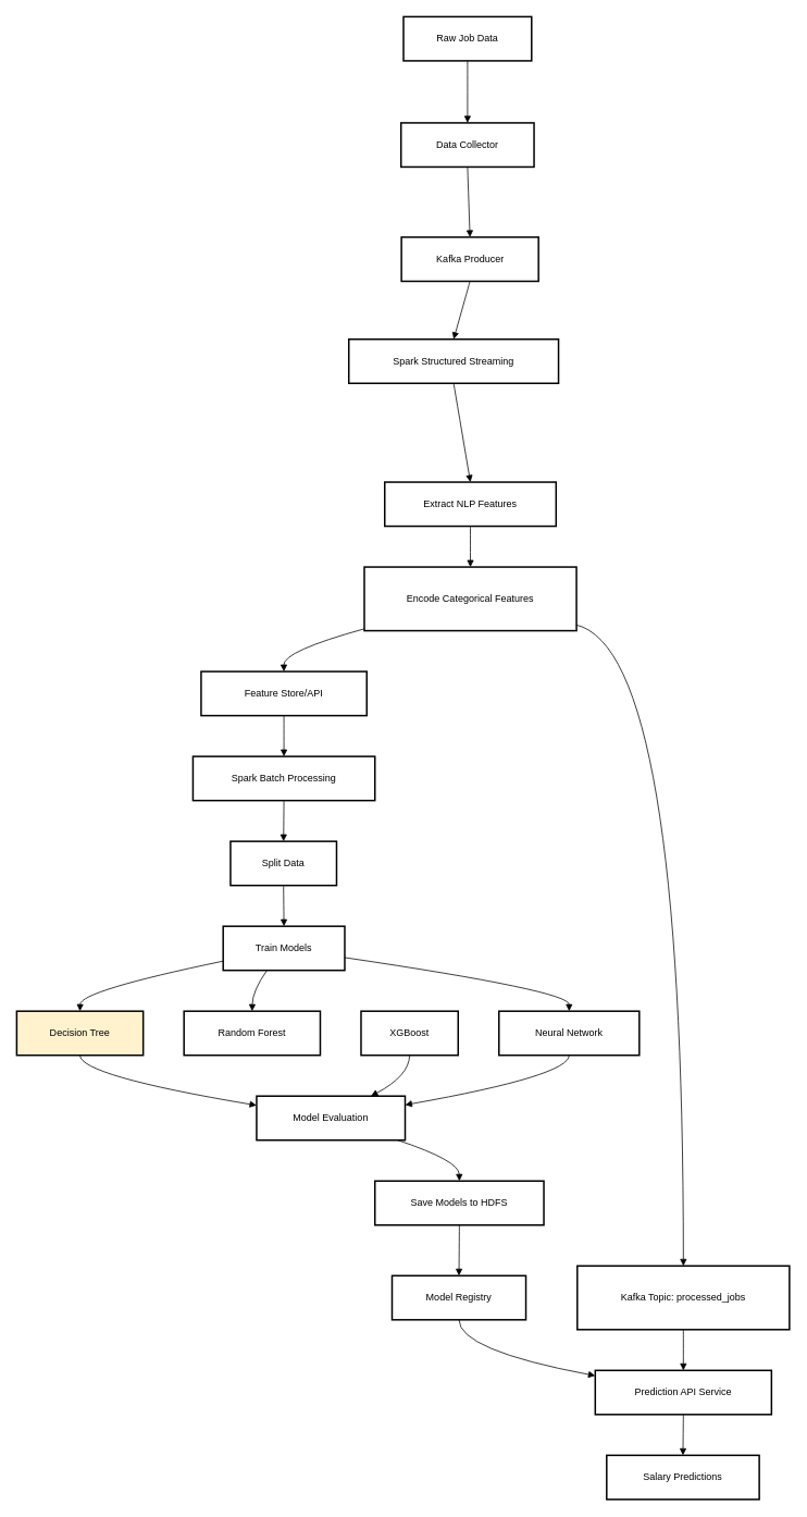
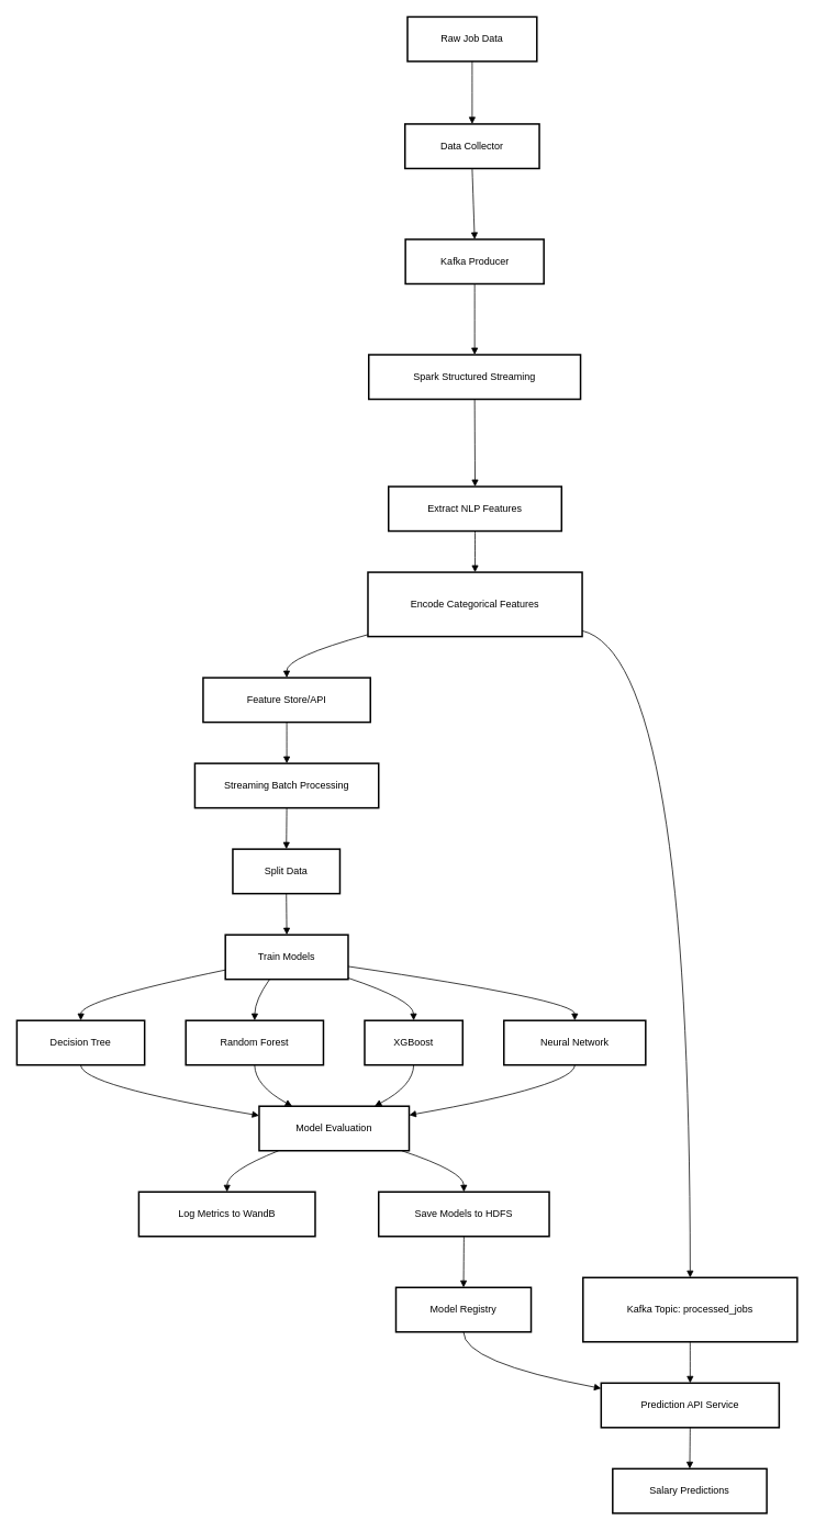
  <mxCell id="0" />
  <mxCell id="1" parent="0" />
  <mxCell id="2" value="Raw Job Data" style="whiteSpace=wrap;strokeWidth=2;" vertex="1" parent="1"><mxGeometry x="494" y="20" width="157" height="54" as="geometry" /></mxCell>
  <mxCell id="3" value="Data Collector" style="whiteSpace=wrap;strokeWidth=2;" vertex="1" parent="1"><mxGeometry x="491" y="150" width="163" height="54" as="geometry" /></mxCell>
  <mxCell id="4" value="Kafka Producer" style="whiteSpace=wrap;strokeWidth=2;" vertex="1" parent="1"><mxGeometry x="491.5" y="290" width="168" height="54" as="geometry" /></mxCell>
- <mxCell id="5" value="Spark Structured Streaming" style="whiteSpace=wrap;strokeWidth=2;" vertex="1" parent="1"><mxGeometry x="427" y="415" width="257" height="54" as="geometry" /></mxCell>
+ <mxCell id="5" value="Spark Structured Streaming" style="whiteSpace=wrap;strokeWidth=2;" vertex="1" parent="1"><mxGeometry x="447" y="430" width="257" height="54" as="geometry" /></mxCell>
  <mxCell id="6" value="Extract NLP Features" style="whiteSpace=wrap;strokeWidth=2;" vertex="1" parent="1"><mxGeometry x="471" y="590" width="210" height="54" as="geometry" /></mxCell>
  <mxCell id="7" value="Encode Categorical Features" style="whiteSpace=wrap;strokeWidth=2;" vertex="1" parent="1"><mxGeometry x="446" y="694" width="260" height="78" as="geometry" /></mxCell>
  <mxCell id="8" value="Feature Store/API" style="whiteSpace=wrap;strokeWidth=2;" vertex="1" parent="1"><mxGeometry x="246" y="822" width="203" height="54" as="geometry" /></mxCell>
  <mxCell id="9" value="Kafka Topic: processed_jobs" style="whiteSpace=wrap;strokeWidth=2;" vertex="1" parent="1"><mxGeometry x="707" y="1550" width="260" height="78" as="geometry" /></mxCell>
- <mxCell id="10" value="Spark Batch Processing" style="whiteSpace=wrap;strokeWidth=2;" vertex="1" parent="1"><mxGeometry x="236" y="926" width="223" height="54" as="geometry" /></mxCell>
+ <mxCell id="10" value="Streaming Batch Processing" style="whiteSpace=wrap;strokeWidth=2;" vertex="1" parent="1"><mxGeometry x="236" y="926" width="223" height="54" as="geometry" /></mxCell>
  <mxCell id="11" value="Split Data" style="whiteSpace=wrap;strokeWidth=2;" vertex="1" parent="1"><mxGeometry x="282" y="1030" width="130" height="54" as="geometry" /></mxCell>
  <mxCell id="12" value="Train Models" style="whiteSpace=wrap;strokeWidth=2;" vertex="1" parent="1"><mxGeometry x="273" y="1134" width="149" height="54" as="geometry" /></mxCell>
- <mxCell id="13" value="Decision Tree" style="whiteSpace=wrap;strokeWidth=2;fillColor=#fff2cc;" vertex="1" parent="1"><mxGeometry x="20" y="1238" width="155" height="54" as="geometry" /></mxCell>
+ <mxCell id="13" value="Decision Tree" style="whiteSpace=wrap;strokeWidth=2;" vertex="1" parent="1"><mxGeometry x="20" y="1238" width="155" height="54" as="geometry" /></mxCell>
  <mxCell id="14" value="Random Forest" style="whiteSpace=wrap;strokeWidth=2;" vertex="1" parent="1"><mxGeometry x="225" y="1238" width="167" height="54" as="geometry" /></mxCell>
  <mxCell id="15" value="XGBoost" style="whiteSpace=wrap;strokeWidth=2;" vertex="1" parent="1"><mxGeometry x="442" y="1238" width="119" height="54" as="geometry" /></mxCell>
  <mxCell id="16" value="Neural Network" style="whiteSpace=wrap;strokeWidth=2;" vertex="1" parent="1"><mxGeometry x="611" y="1238" width="172" height="54" as="geometry" /></mxCell>
  <mxCell id="17" value="Model Evaluation" style="whiteSpace=wrap;strokeWidth=2;" vertex="1" parent="1"><mxGeometry x="314" y="1342" width="182" height="54" as="geometry" /></mxCell>
+ <mxCell id="18" value="Log Metrics to WandB" style="whiteSpace=wrap;strokeWidth=2;" vertex="1" parent="1"><mxGeometry x="168" y="1446" width="214" height="54" as="geometry" /></mxCell>
  <mxCell id="19" value="Save Models to HDFS" style="whiteSpace=wrap;strokeWidth=2;" vertex="1" parent="1"><mxGeometry x="459" y="1446" width="207" height="54" as="geometry" /></mxCell>
  <mxCell id="20" value="Model Registry" style="whiteSpace=wrap;strokeWidth=2;" vertex="1" parent="1"><mxGeometry x="480" y="1562" width="164" height="54" as="geometry" /></mxCell>
  <mxCell id="21" value="Prediction API Service" style="whiteSpace=wrap;strokeWidth=2;" vertex="1" parent="1"><mxGeometry x="729" y="1678" width="216" height="54" as="geometry" /></mxCell>
  <mxCell id="22" value="Salary Predictions" style="whiteSpace=wrap;strokeWidth=2;" vertex="1" parent="1"><mxGeometry x="743" y="1782" width="187" height="54" as="geometry" /></mxCell>
  <mxCell id="23" value="" style="curved=1;startArrow=none;endArrow=block;exitX=0.5;exitY=1;entryX=0.5;entryY=0;rounded=0;" edge="1" parent="1" source="2" target="3"><mxGeometry relative="1" as="geometry"><Array as="points" /></mxGeometry></mxCell>
  <mxCell id="24" value="" style="curved=1;startArrow=none;endArrow=block;exitX=0.5;exitY=1;entryX=0.5;entryY=0;rounded=0;" edge="1" parent="1" source="3" target="4"><mxGeometry relative="1" as="geometry"><Array as="points" /></mxGeometry></mxCell>
  <mxCell id="25" value="" style="curved=1;startArrow=none;endArrow=block;exitX=0.5;exitY=1;entryX=0.5;entryY=0;rounded=0;entryDx=0;entryDy=0;" edge="1" parent="1" source="4" target="5"><mxGeometry relative="1" as="geometry"><Array as="points" /><mxPoint x="576" y="332" as="targetPoint" /></mxGeometry></mxCell>
  <mxCell id="26" value="" style="curved=1;startArrow=none;endArrow=block;exitX=0.5;exitY=1;entryX=0.5;entryY=0;rounded=0;entryDx=0;entryDy=0;" edge="1" parent="1" source="5" target="6"><mxGeometry relative="1" as="geometry"><Array as="points" /><mxPoint x="576" y="540" as="targetPoint" /></mxGeometry></mxCell>
  <mxCell id="27" value="" style="curved=1;startArrow=none;endArrow=block;exitX=0.5;exitY=1;entryX=0.5;entryY=0;rounded=0;" edge="1" parent="1" source="6" target="7"><mxGeometry relative="1" as="geometry"><Array as="points" /></mxGeometry></mxCell>
  <mxCell id="28" value="" style="curved=1;startArrow=none;endArrow=block;exitX=0;exitY=0.97;entryX=0.5;entryY=0;rounded=0;" edge="1" parent="1" source="7" target="8"><mxGeometry relative="1" as="geometry"><Array as="points"><mxPoint x="347" y="797" /></Array></mxGeometry></mxCell>
  <mxCell id="29" value="" style="curved=1;startArrow=none;endArrow=block;exitX=1;exitY=0.91;entryX=0.5;entryY=0;rounded=0;" edge="1" parent="1" source="7" target="9"><mxGeometry relative="1" as="geometry"><Array as="points"><mxPoint x="837" y="797" /></Array></mxGeometry></mxCell>
  <mxCell id="30" value="" style="curved=1;startArrow=none;endArrow=block;exitX=0.5;exitY=1;entryX=0.5;entryY=0;rounded=0;" edge="1" parent="1" source="8" target="10"><mxGeometry relative="1" as="geometry"><Array as="points" /></mxGeometry></mxCell>
  <mxCell id="31" value="" style="curved=1;startArrow=none;endArrow=block;exitX=0.5;exitY=1;entryX=0.5;entryY=0;rounded=0;" edge="1" parent="1" source="10" target="11"><mxGeometry relative="1" as="geometry"><Array as="points" /></mxGeometry></mxCell>
  <mxCell id="32" value="" style="curved=1;startArrow=none;endArrow=block;exitX=0.5;exitY=1;entryX=0.5;entryY=0;rounded=0;" edge="1" parent="1" source="11" target="12"><mxGeometry relative="1" as="geometry"><Array as="points" /></mxGeometry></mxCell>
  <mxCell id="33" value="" style="curved=1;startArrow=none;endArrow=block;exitX=0;exitY=0.79;entryX=0.5;entryY=0;rounded=0;" edge="1" parent="1" source="12" target="13"><mxGeometry relative="1" as="geometry"><Array as="points"><mxPoint x="98" y="1213" /></Array></mxGeometry></mxCell>
  <mxCell id="34" value="" style="curved=1;startArrow=none;endArrow=block;exitX=0.36;exitY=1;entryX=0.5;entryY=0;rounded=0;" edge="1" parent="1" source="12" target="14"><mxGeometry relative="1" as="geometry"><Array as="points"><mxPoint x="309" y="1213" /></Array></mxGeometry></mxCell>
+ <mxCell id="35" value="" style="curved=1;startArrow=none;endArrow=block;exitX=1;exitY=0.97;entryX=0.5;entryY=0;rounded=0;" edge="1" parent="1" source="12" target="15"><mxGeometry relative="1" as="geometry"><Array as="points"><mxPoint x="501" y="1213" /></Array></mxGeometry></mxCell>
  <mxCell id="36" value="" style="curved=1;startArrow=none;endArrow=block;exitX=1;exitY=0.71;entryX=0.5;entryY=0;rounded=0;" edge="1" parent="1" source="12" target="16"><mxGeometry relative="1" as="geometry"><Array as="points"><mxPoint x="697" y="1213" /></Array></mxGeometry></mxCell>
  <mxCell id="37" value="" style="curved=1;startArrow=none;endArrow=block;exitX=0.5;exitY=1;entryX=0;entryY=0.21;rounded=0;" edge="1" parent="1" source="13" target="17"><mxGeometry relative="1" as="geometry"><Array as="points"><mxPoint x="98" y="1317" /></Array></mxGeometry></mxCell>
+ <mxCell id="38" value="" style="curved=1;startArrow=none;endArrow=block;exitX=0.5;exitY=1;entryX=0.22;entryY=0;rounded=0;" edge="1" parent="1" source="14" target="17"><mxGeometry relative="1" as="geometry"><Array as="points"><mxPoint x="309" y="1317" /></Array></mxGeometry></mxCell>
  <mxCell id="39" value="" style="curved=1;startArrow=none;endArrow=block;exitX=0.5;exitY=1;entryX=0.77;entryY=0;rounded=0;" edge="1" parent="1" source="15" target="17"><mxGeometry relative="1" as="geometry"><Array as="points"><mxPoint x="501" y="1317" /></Array></mxGeometry></mxCell>
  <mxCell id="40" value="" style="curved=1;startArrow=none;endArrow=block;exitX=0.5;exitY=1;entryX=1;entryY=0.2;rounded=0;" edge="1" parent="1" source="16" target="17"><mxGeometry relative="1" as="geometry"><Array as="points"><mxPoint x="697" y="1317" /></Array></mxGeometry></mxCell>
+ <mxCell id="41" value="" style="curved=1;startArrow=none;endArrow=block;exitX=0.13;exitY=1;entryX=0.5;entryY=0;rounded=0;" edge="1" parent="1" source="17" target="18"><mxGeometry relative="1" as="geometry"><Array as="points"><mxPoint x="275" y="1421" /></Array></mxGeometry></mxCell>
  <mxCell id="42" value="" style="curved=1;startArrow=none;endArrow=block;exitX=0.95;exitY=1;entryX=0.5;entryY=0;rounded=0;" edge="1" parent="1" source="17" target="19"><mxGeometry relative="1" as="geometry"><Array as="points"><mxPoint x="562" y="1421" /></Array></mxGeometry></mxCell>
  <mxCell id="43" value="" style="curved=1;startArrow=none;endArrow=block;exitX=0.5;exitY=1;entryX=0.5;entryY=0;rounded=0;" edge="1" parent="1" source="19" target="20"><mxGeometry relative="1" as="geometry"><Array as="points" /></mxGeometry></mxCell>
  <mxCell id="44" value="" style="curved=1;startArrow=none;endArrow=block;exitX=0.5;exitY=1;entryX=0.5;entryY=0;rounded=0;" edge="1" parent="1" source="9" target="21"><mxGeometry relative="1" as="geometry"><Array as="points" /></mxGeometry></mxCell>
  <mxCell id="45" value="" style="curved=1;startArrow=none;endArrow=block;exitX=0.5;exitY=1;entryX=0;entryY=0.12;rounded=0;" edge="1" parent="1" source="20" target="21"><mxGeometry relative="1" as="geometry"><Array as="points"><mxPoint x="562" y="1653" /></Array></mxGeometry></mxCell>
  <mxCell id="46" value="" style="curved=1;startArrow=none;endArrow=block;exitX=0.5;exitY=1;entryX=0.5;entryY=0;rounded=0;" edge="1" parent="1" source="21" target="22"><mxGeometry relative="1" as="geometry"><Array as="points" /></mxGeometry></mxCell>
